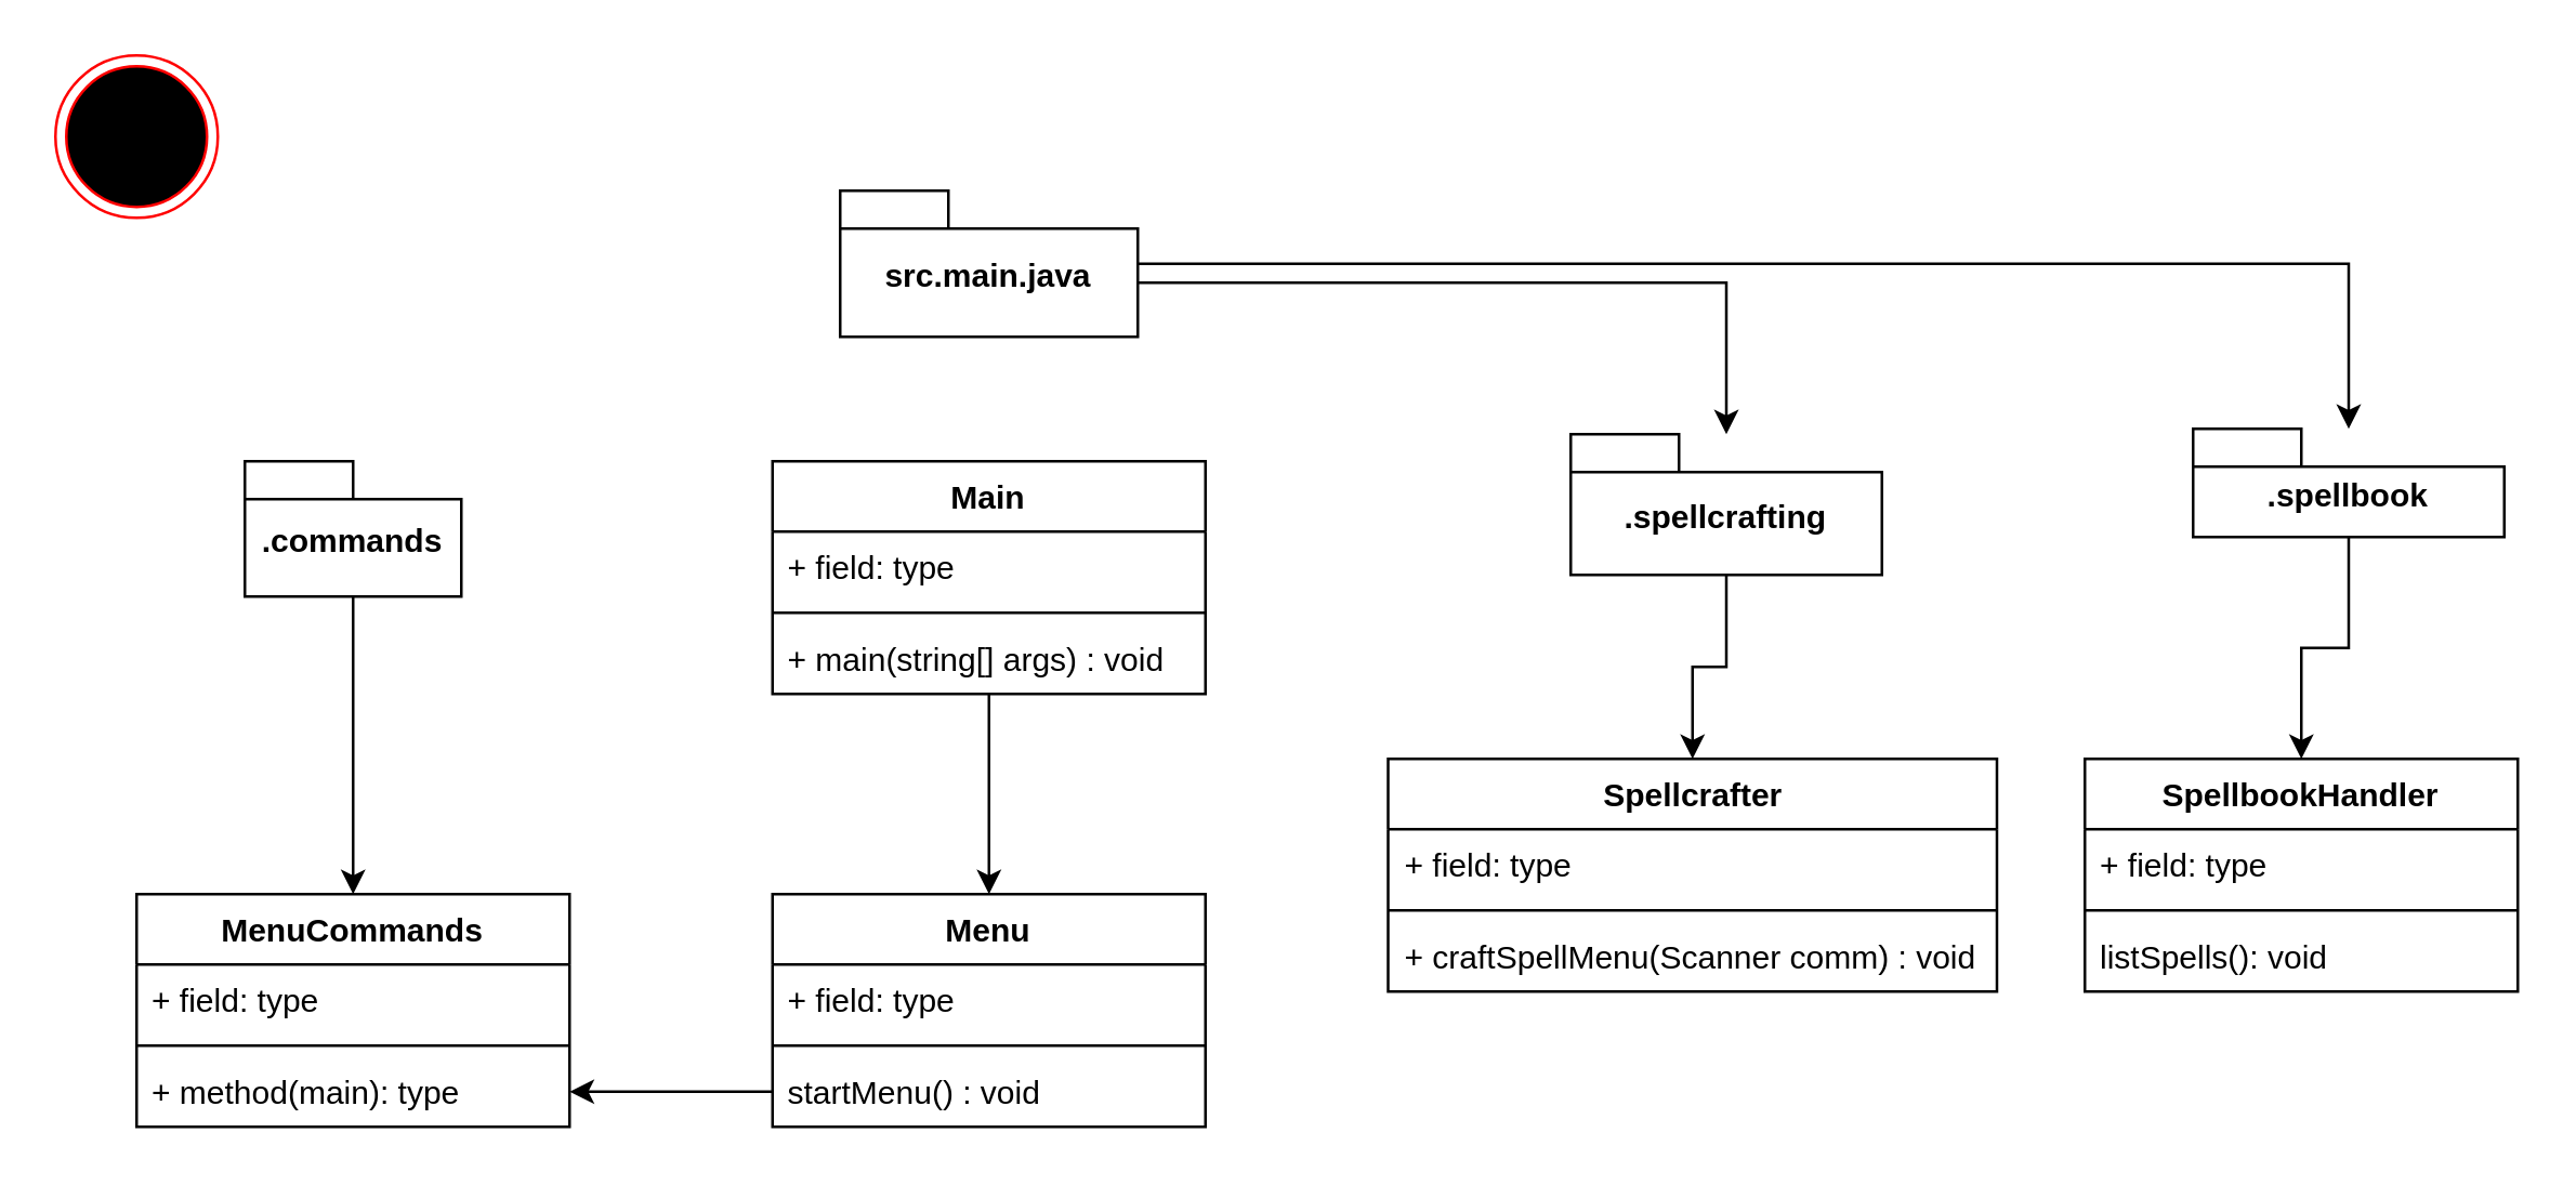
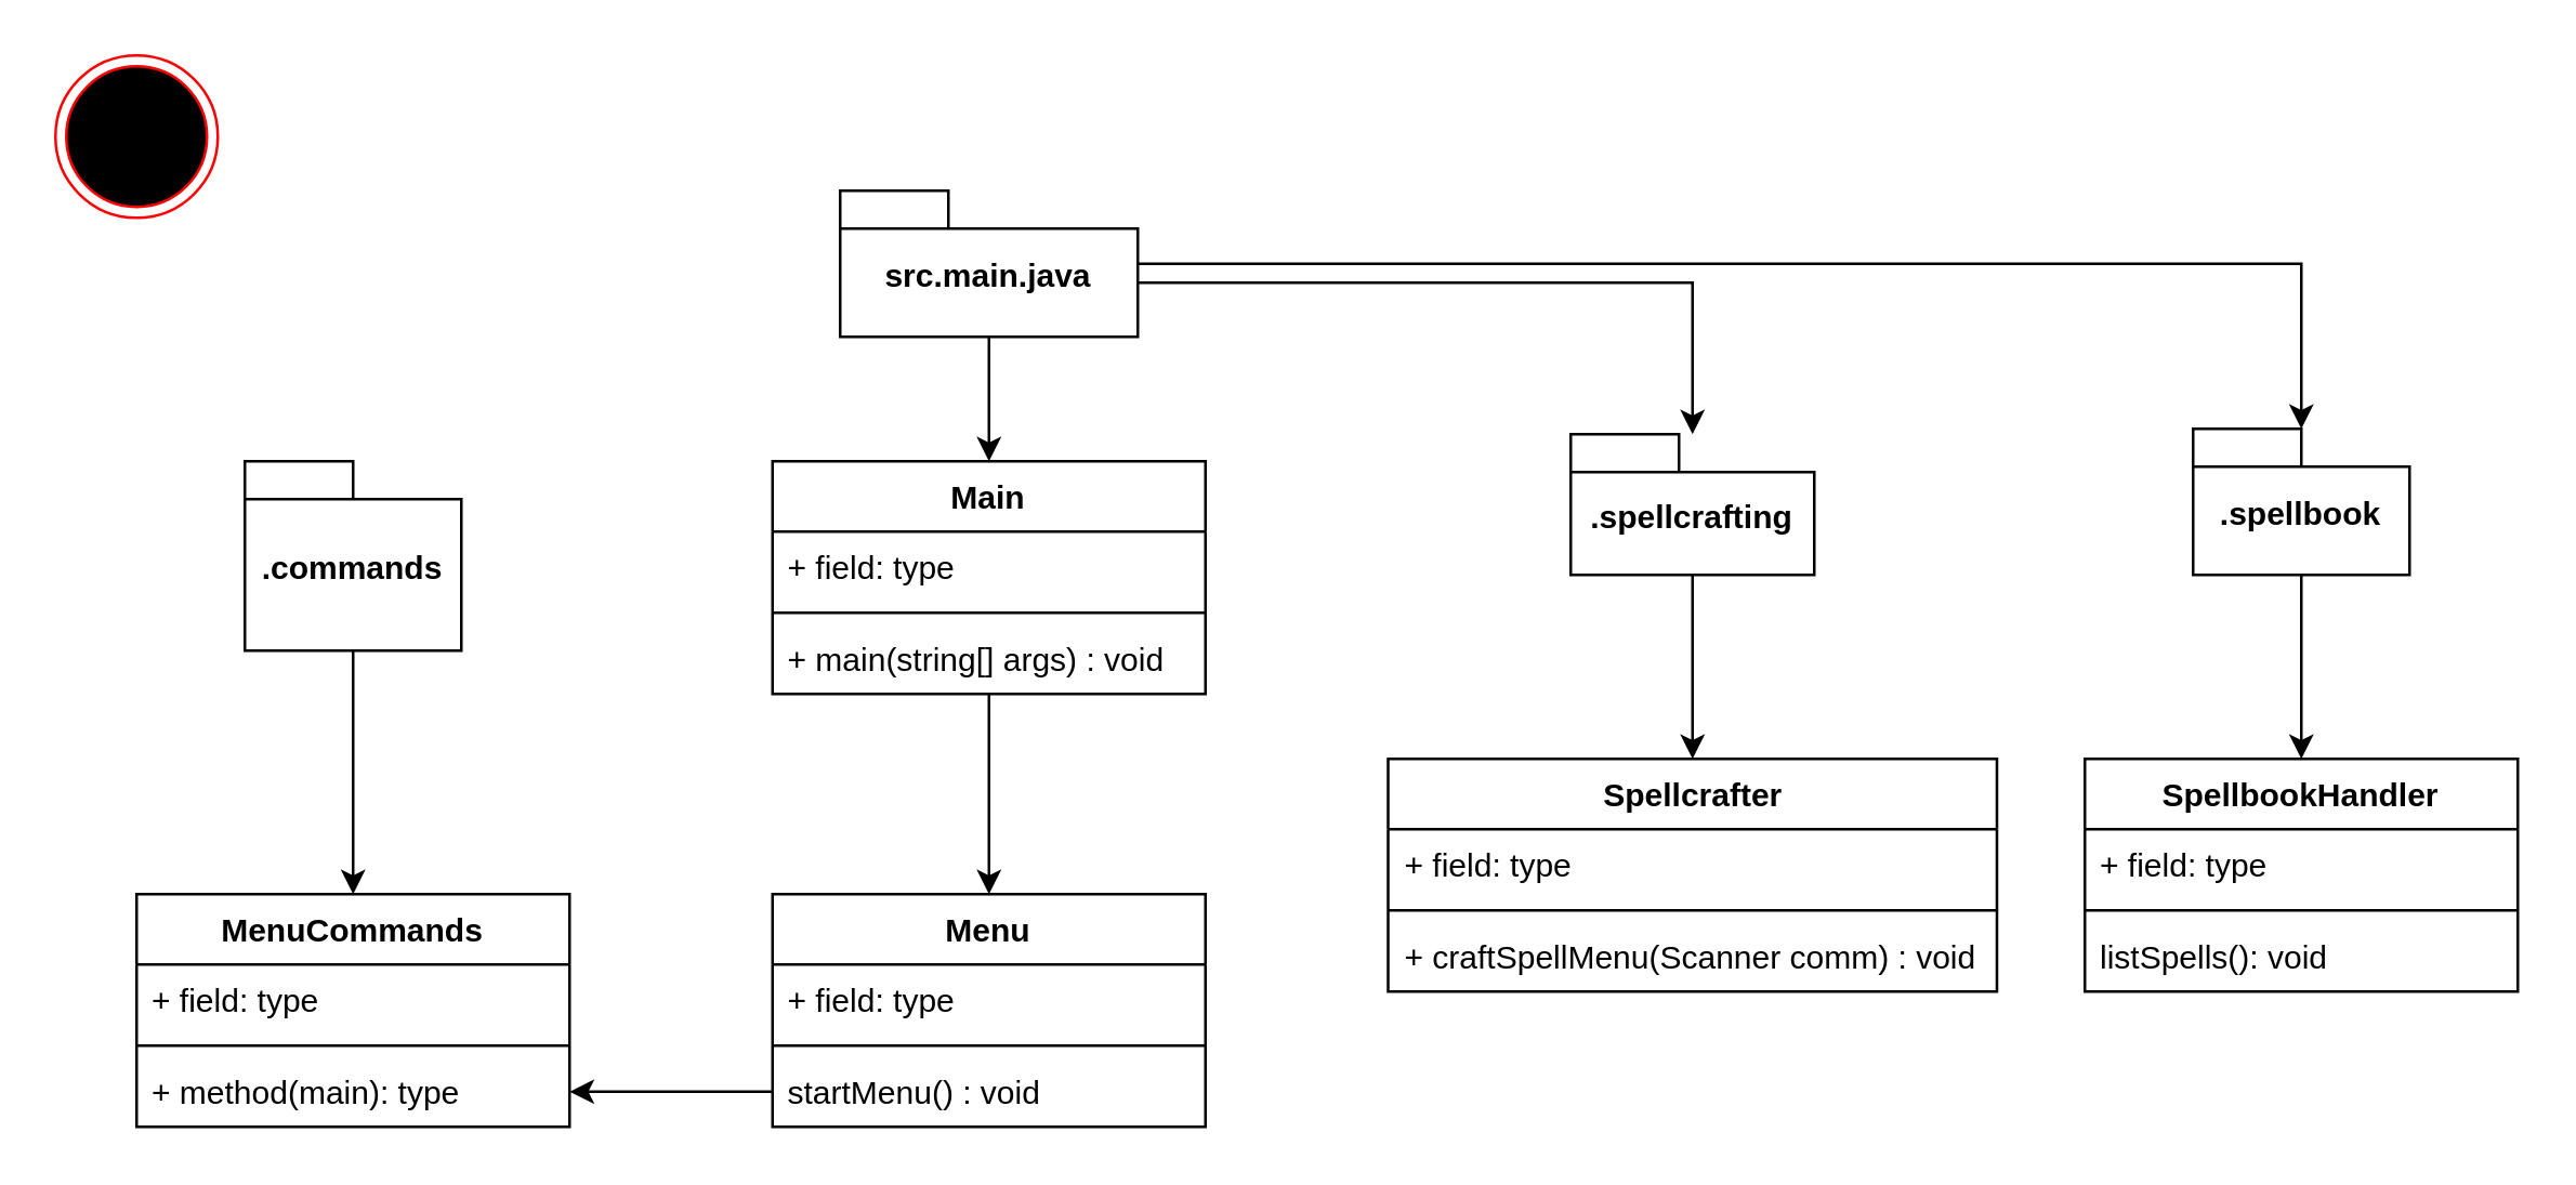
  <mxCell id="0" />
  <mxCell id="1" parent="0" />
  <mxCell id="2" value="" style="ellipse;html=1;shape=endState;fillColor=#000000;strokeColor=#ff0000;" vertex="1" parent="1"><mxGeometry x="20" y="20" width="60" height="60" as="geometry" /></mxCell>
  <mxCell id="3" value="" style="edgeStyle=orthogonalEdgeStyle;rounded=0;orthogonalLoop=1;jettySize=auto;html=1;" edge="1" parent="1" source="4" target="20"><mxGeometry relative="1" as="geometry" /></mxCell>
  <mxCell id="4" value="Main" style="swimlane;fontStyle=1;align=center;verticalAlign=top;childLayout=stackLayout;horizontal=1;startSize=26;horizontalStack=0;resizeParent=1;resizeParentMax=0;resizeLast=0;collapsible=1;marginBottom=0;whiteSpace=wrap;html=1;" vertex="1" parent="1"><mxGeometry x="285" y="170" width="160" height="86" as="geometry" /></mxCell>
  <mxCell id="5" value="+ field: type" style="text;strokeColor=none;fillColor=none;align=left;verticalAlign=top;spacingLeft=4;spacingRight=4;overflow=hidden;rotatable=0;points=[[0,0.5],[1,0.5]];portConstraint=eastwest;whiteSpace=wrap;html=1;" vertex="1" parent="4"><mxGeometry y="26" width="160" height="26" as="geometry" /></mxCell>
  <mxCell id="6" value="" style="line;strokeWidth=1;fillColor=none;align=left;verticalAlign=middle;spacingTop=-1;spacingLeft=3;spacingRight=3;rotatable=0;labelPosition=right;points=[];portConstraint=eastwest;strokeColor=inherit;" vertex="1" parent="4"><mxGeometry y="52" width="160" height="8" as="geometry" /></mxCell>
  <mxCell id="7" value="+ main(string[] args) : void" style="text;strokeColor=none;fillColor=none;align=left;verticalAlign=top;spacingLeft=4;spacingRight=4;overflow=hidden;rotatable=0;points=[[0,0.5],[1,0.5]];portConstraint=eastwest;whiteSpace=wrap;html=1;" vertex="1" parent="4"><mxGeometry y="60" width="160" height="26" as="geometry" /></mxCell>
  <mxCell id="8" value="Spellcrafter" style="swimlane;fontStyle=1;align=center;verticalAlign=top;childLayout=stackLayout;horizontal=1;startSize=26;horizontalStack=0;resizeParent=1;resizeParentMax=0;resizeLast=0;collapsible=1;marginBottom=0;whiteSpace=wrap;html=1;" vertex="1" parent="1"><mxGeometry x="512.5" y="280" width="225" height="86" as="geometry" /></mxCell>
  <mxCell id="9" value="+ field: type" style="text;strokeColor=none;fillColor=none;align=left;verticalAlign=top;spacingLeft=4;spacingRight=4;overflow=hidden;rotatable=0;points=[[0,0.5],[1,0.5]];portConstraint=eastwest;whiteSpace=wrap;html=1;" vertex="1" parent="8"><mxGeometry y="26" width="225" height="26" as="geometry" /></mxCell>
  <mxCell id="10" value="" style="line;strokeWidth=1;fillColor=none;align=left;verticalAlign=middle;spacingTop=-1;spacingLeft=3;spacingRight=3;rotatable=0;labelPosition=right;points=[];portConstraint=eastwest;strokeColor=inherit;" vertex="1" parent="8"><mxGeometry y="52" width="225" height="8" as="geometry" /></mxCell>
  <mxCell id="11" value="+ craftSpellMenu(Scanner comm) : void" style="text;strokeColor=none;fillColor=none;align=left;verticalAlign=top;spacingLeft=4;spacingRight=4;overflow=hidden;rotatable=0;points=[[0,0.5],[1,0.5]];portConstraint=eastwest;whiteSpace=wrap;html=1;" vertex="1" parent="8"><mxGeometry y="60" width="225" height="26" as="geometry" /></mxCell>
+ <mxCell id="12" style="edgeStyle=orthogonalEdgeStyle;rounded=0;orthogonalLoop=1;jettySize=auto;html=1;exitX=0.5;exitY=1;exitDx=0;exitDy=0;exitPerimeter=0;entryX=0.5;entryY=0;entryDx=0;entryDy=0;" edge="1" parent="1" source="15" target="4"><mxGeometry relative="1" as="geometry" /></mxCell>
  <mxCell id="13" value="" style="edgeStyle=orthogonalEdgeStyle;rounded=0;orthogonalLoop=1;jettySize=auto;html=1;" edge="1" parent="1" source="15" target="25"><mxGeometry relative="1" as="geometry" /></mxCell>
  <mxCell id="14" style="edgeStyle=orthogonalEdgeStyle;rounded=0;orthogonalLoop=1;jettySize=auto;html=1;exitX=0;exitY=0;exitDx=110;exitDy=34;exitPerimeter=0;" edge="1" parent="1" source="15" target="17"><mxGeometry relative="1" as="geometry" /></mxCell>
  <mxCell id="15" value="src.main.java" style="shape=folder;fontStyle=1;spacingTop=10;tabWidth=40;tabHeight=14;tabPosition=left;html=1;whiteSpace=wrap;" vertex="1" parent="1"><mxGeometry x="310" y="70" width="110" height="54" as="geometry" /></mxCell>
  <mxCell id="16" style="edgeStyle=orthogonalEdgeStyle;rounded=0;orthogonalLoop=1;jettySize=auto;html=1;exitX=0.5;exitY=1;exitDx=0;exitDy=0;exitPerimeter=0;entryX=0.5;entryY=0;entryDx=0;entryDy=0;" edge="1" parent="1" source="17" target="8"><mxGeometry relative="1" as="geometry" /></mxCell>
- <mxCell id="17" value=".spellcrafting" style="shape=folder;fontStyle=1;spacingTop=10;tabWidth=40;tabHeight=14;tabPosition=left;html=1;whiteSpace=wrap;" vertex="1" parent="1"><mxGeometry x="580" y="160" width="115" height="52" as="geometry" /></mxCell>
+ <mxCell id="17" value=".spellcrafting" style="shape=folder;fontStyle=1;spacingTop=10;tabWidth=40;tabHeight=14;tabPosition=left;html=1;whiteSpace=wrap;" vertex="1" parent="1"><mxGeometry x="580" y="160" width="90" height="52" as="geometry" /></mxCell>
  <mxCell id="18" style="edgeStyle=orthogonalEdgeStyle;rounded=0;orthogonalLoop=1;jettySize=auto;html=1;exitX=0.5;exitY=1;exitDx=0;exitDy=0;exitPerimeter=0;" edge="1" parent="1" source="19" target="26"><mxGeometry relative="1" as="geometry" /></mxCell>
- <mxCell id="19" value=".commands" style="shape=folder;fontStyle=1;spacingTop=10;tabWidth=40;tabHeight=14;tabPosition=left;html=1;whiteSpace=wrap;" vertex="1" parent="1"><mxGeometry x="90" y="170" width="80" height="50" as="geometry" /></mxCell>
+ <mxCell id="19" value=".commands" style="shape=folder;fontStyle=1;spacingTop=10;tabWidth=40;tabHeight=14;tabPosition=left;html=1;whiteSpace=wrap;" vertex="1" parent="1"><mxGeometry x="90" y="170" width="80" height="70" as="geometry" /></mxCell>
  <mxCell id="20" value="Menu" style="swimlane;fontStyle=1;align=center;verticalAlign=top;childLayout=stackLayout;horizontal=1;startSize=26;horizontalStack=0;resizeParent=1;resizeParentMax=0;resizeLast=0;collapsible=1;marginBottom=0;whiteSpace=wrap;html=1;" vertex="1" parent="1"><mxGeometry x="285" y="330" width="160" height="86" as="geometry" /></mxCell>
  <mxCell id="21" value="+ field: type" style="text;strokeColor=none;fillColor=none;align=left;verticalAlign=top;spacingLeft=4;spacingRight=4;overflow=hidden;rotatable=0;points=[[0,0.5],[1,0.5]];portConstraint=eastwest;whiteSpace=wrap;html=1;" vertex="1" parent="20"><mxGeometry y="26" width="160" height="26" as="geometry" /></mxCell>
  <mxCell id="22" value="" style="line;strokeWidth=1;fillColor=none;align=left;verticalAlign=middle;spacingTop=-1;spacingLeft=3;spacingRight=3;rotatable=0;labelPosition=right;points=[];portConstraint=eastwest;strokeColor=inherit;" vertex="1" parent="20"><mxGeometry y="52" width="160" height="8" as="geometry" /></mxCell>
  <mxCell id="23" value="startMenu() : void" style="text;strokeColor=none;fillColor=none;align=left;verticalAlign=top;spacingLeft=4;spacingRight=4;overflow=hidden;rotatable=0;points=[[0,0.5],[1,0.5]];portConstraint=eastwest;whiteSpace=wrap;html=1;" vertex="1" parent="20"><mxGeometry y="60" width="160" height="26" as="geometry" /></mxCell>
  <mxCell id="24" style="edgeStyle=orthogonalEdgeStyle;rounded=0;orthogonalLoop=1;jettySize=auto;html=1;exitX=0.5;exitY=1;exitDx=0;exitDy=0;exitPerimeter=0;entryX=0.5;entryY=0;entryDx=0;entryDy=0;" edge="1" parent="1" source="25" target="31"><mxGeometry relative="1" as="geometry" /></mxCell>
- <mxCell id="25" value=".spellbook" style="shape=folder;fontStyle=1;spacingTop=10;tabWidth=40;tabHeight=14;tabPosition=left;html=1;whiteSpace=wrap;" vertex="1" parent="1"><mxGeometry x="810" y="158" width="115" height="40" as="geometry" /></mxCell>
+ <mxCell id="25" value=".spellbook" style="shape=folder;fontStyle=1;spacingTop=10;tabWidth=40;tabHeight=14;tabPosition=left;html=1;whiteSpace=wrap;" vertex="1" parent="1"><mxGeometry x="810" y="158" width="80" height="54" as="geometry" /></mxCell>
  <mxCell id="26" value="MenuCommands" style="swimlane;fontStyle=1;align=center;verticalAlign=top;childLayout=stackLayout;horizontal=1;startSize=26;horizontalStack=0;resizeParent=1;resizeParentMax=0;resizeLast=0;collapsible=1;marginBottom=0;whiteSpace=wrap;html=1;" vertex="1" parent="1"><mxGeometry x="50" y="330" width="160" height="86" as="geometry" /></mxCell>
  <mxCell id="27" value="+ field: type" style="text;strokeColor=none;fillColor=none;align=left;verticalAlign=top;spacingLeft=4;spacingRight=4;overflow=hidden;rotatable=0;points=[[0,0.5],[1,0.5]];portConstraint=eastwest;whiteSpace=wrap;html=1;" vertex="1" parent="26"><mxGeometry y="26" width="160" height="26" as="geometry" /></mxCell>
  <mxCell id="28" value="" style="line;strokeWidth=1;fillColor=none;align=left;verticalAlign=middle;spacingTop=-1;spacingLeft=3;spacingRight=3;rotatable=0;labelPosition=right;points=[];portConstraint=eastwest;strokeColor=inherit;" vertex="1" parent="26"><mxGeometry y="52" width="160" height="8" as="geometry" /></mxCell>
  <mxCell id="29" value="+ method(main): type" style="text;strokeColor=none;fillColor=none;align=left;verticalAlign=top;spacingLeft=4;spacingRight=4;overflow=hidden;rotatable=0;points=[[0,0.5],[1,0.5]];portConstraint=eastwest;whiteSpace=wrap;html=1;" vertex="1" parent="26"><mxGeometry y="60" width="160" height="26" as="geometry" /></mxCell>
  <mxCell id="30" style="edgeStyle=orthogonalEdgeStyle;rounded=0;orthogonalLoop=1;jettySize=auto;html=1;exitX=0;exitY=0.5;exitDx=0;exitDy=0;" edge="1" parent="1" source="23" target="29"><mxGeometry relative="1" as="geometry" /></mxCell>
  <mxCell id="31" value="Spellbook&lt;span style=&quot;background-color: initial;&quot;&gt;Handler&lt;/span&gt;&lt;div&gt;&lt;div&gt;&lt;br&gt;&lt;/div&gt;&lt;/div&gt;" style="swimlane;fontStyle=1;align=center;verticalAlign=top;childLayout=stackLayout;horizontal=1;startSize=26;horizontalStack=0;resizeParent=1;resizeParentMax=0;resizeLast=0;collapsible=1;marginBottom=0;whiteSpace=wrap;html=1;" vertex="1" parent="1"><mxGeometry x="770" y="280" width="160" height="86" as="geometry" /></mxCell>
  <mxCell id="32" value="+ field: type" style="text;strokeColor=none;fillColor=none;align=left;verticalAlign=top;spacingLeft=4;spacingRight=4;overflow=hidden;rotatable=0;points=[[0,0.5],[1,0.5]];portConstraint=eastwest;whiteSpace=wrap;html=1;" vertex="1" parent="31"><mxGeometry y="26" width="160" height="26" as="geometry" /></mxCell>
  <mxCell id="33" value="" style="line;strokeWidth=1;fillColor=none;align=left;verticalAlign=middle;spacingTop=-1;spacingLeft=3;spacingRight=3;rotatable=0;labelPosition=right;points=[];portConstraint=eastwest;strokeColor=inherit;" vertex="1" parent="31"><mxGeometry y="52" width="160" height="8" as="geometry" /></mxCell>
  <mxCell id="34" value="listSpells(): void" style="text;strokeColor=none;fillColor=none;align=left;verticalAlign=top;spacingLeft=4;spacingRight=4;overflow=hidden;rotatable=0;points=[[0,0.5],[1,0.5]];portConstraint=eastwest;whiteSpace=wrap;html=1;" vertex="1" parent="31"><mxGeometry y="60" width="160" height="26" as="geometry" /></mxCell>
